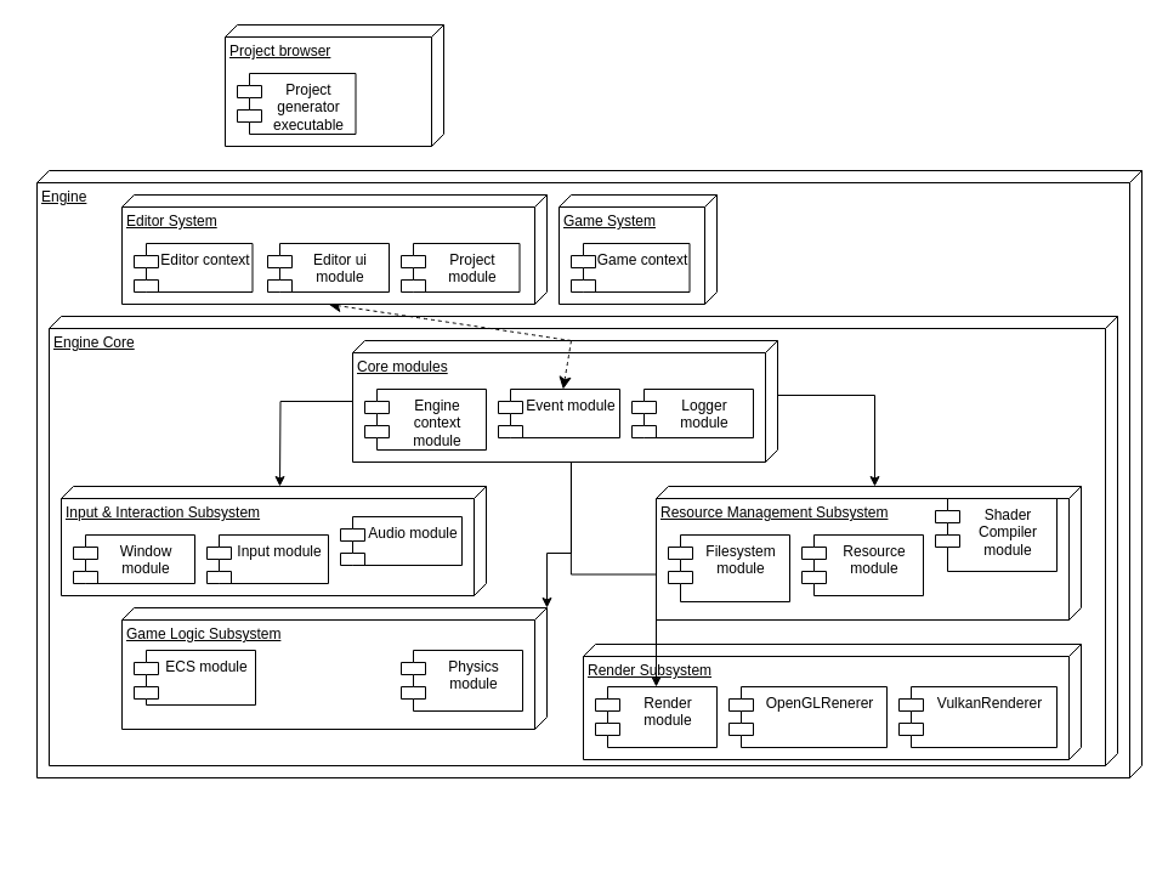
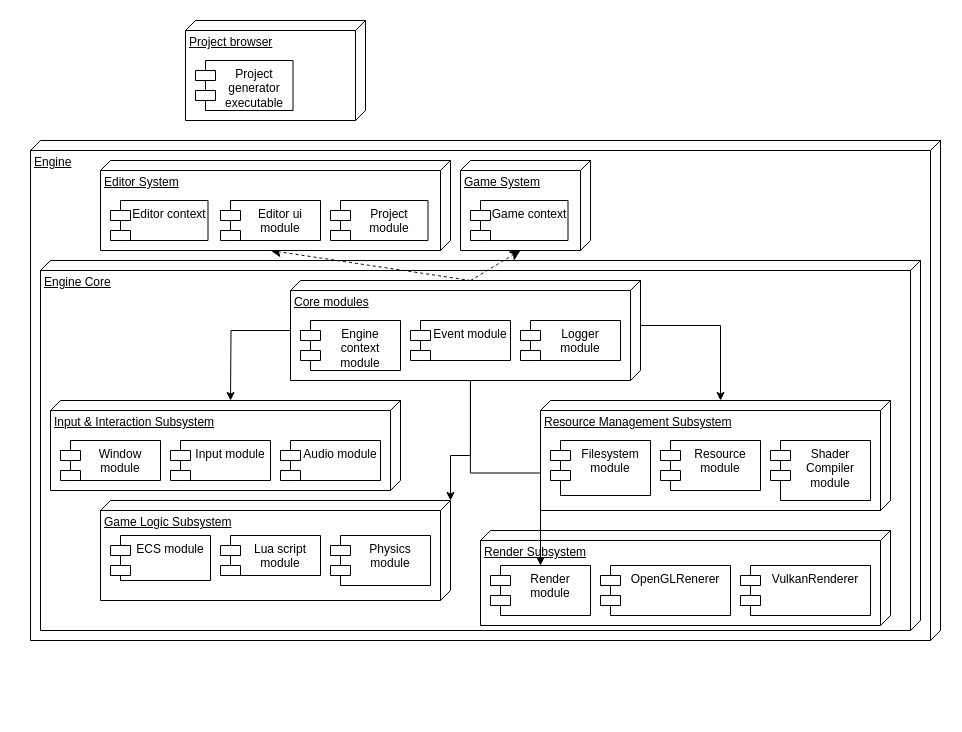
  <mxCell id="0" />
  <mxCell id="1" parent="0" />
  <mxCell id="2" value="Engine" style="verticalAlign=top;align=left;spacingTop=8;spacingLeft=2;spacingRight=12;shape=cube;size=10;direction=south;fontStyle=4;html=1;whiteSpace=wrap;movable=1;resizable=1;rotatable=1;deletable=1;editable=1;locked=0;connectable=1;" parent="1" vertex="1"><mxGeometry x="30" y="140" width="910" height="500" as="geometry" /></mxCell>
  <mxCell id="3" value="" style="group" parent="1" vertex="1" connectable="0"><mxGeometry x="20" y="230" width="910" height="480" as="geometry" /></mxCell>
  <mxCell id="4" value="Engine Core" style="verticalAlign=top;align=left;spacingTop=8;spacingLeft=2;spacingRight=12;shape=cube;size=10;direction=south;fontStyle=4;html=1;whiteSpace=wrap;movable=1;resizable=1;rotatable=1;deletable=1;editable=1;locked=0;connectable=1;" parent="3" vertex="1"><mxGeometry x="20" y="30" width="880" height="370" as="geometry" /></mxCell>
  <mxCell id="5" value="" style="group" parent="3" vertex="1" connectable="0"><mxGeometry x="520" y="170" width="350" height="110" as="geometry" /></mxCell>
  <mxCell id="6" value="Resource Management Subsystem" style="verticalAlign=top;align=left;spacingTop=8;spacingLeft=2;spacingRight=12;shape=cube;size=10;direction=south;fontStyle=4;html=1;whiteSpace=wrap;movable=1;resizable=1;rotatable=1;deletable=1;editable=1;locked=0;connectable=1;" parent="5" vertex="1"><mxGeometry width="350" height="110" as="geometry" /></mxCell>
  <mxCell id="7" value="Filesystem module&lt;div&gt;&lt;br&gt;&lt;/div&gt;" style="shape=module;align=left;spacingLeft=20;align=center;verticalAlign=top;whiteSpace=wrap;html=1;" parent="5" vertex="1"><mxGeometry x="10" y="40" width="100" height="55" as="geometry" /></mxCell>
- <mxCell id="8" value="Shader Compiler module" style="shape=module;align=left;spacingLeft=20;align=center;verticalAlign=top;whiteSpace=wrap;html=1;" parent="5" vertex="1"><mxGeometry x="230" y="10" width="100" height="60" as="geometry" /></mxCell>
+ <mxCell id="8" value="Shader Compiler module" style="shape=module;align=left;spacingLeft=20;align=center;verticalAlign=top;whiteSpace=wrap;html=1;" parent="5" vertex="1"><mxGeometry x="230" y="40" width="100" height="60" as="geometry" /></mxCell>
  <mxCell id="9" value="Resource module" style="shape=module;align=left;spacingLeft=20;align=center;verticalAlign=top;whiteSpace=wrap;html=1;" parent="5" vertex="1"><mxGeometry x="120" y="40" width="100" height="50" as="geometry" /></mxCell>
  <mxCell id="10" value="" style="group" parent="3" vertex="1" connectable="0"><mxGeometry x="460" y="300" width="410" height="95" as="geometry" /></mxCell>
  <mxCell id="11" value="Render Subsystem" style="verticalAlign=top;align=left;spacingTop=8;spacingLeft=2;spacingRight=12;shape=cube;size=10;direction=south;fontStyle=4;html=1;whiteSpace=wrap;movable=1;resizable=1;rotatable=1;deletable=1;editable=1;locked=0;connectable=1;" parent="10" vertex="1"><mxGeometry width="410" height="95" as="geometry" /></mxCell>
  <mxCell id="12" value="Render module" style="shape=module;align=left;spacingLeft=20;align=center;verticalAlign=top;whiteSpace=wrap;html=1;" parent="10" vertex="1"><mxGeometry x="10" y="35" width="100" height="50" as="geometry" /></mxCell>
  <mxCell id="13" value="VulkanRenderer" style="shape=module;align=left;spacingLeft=20;align=center;verticalAlign=top;whiteSpace=wrap;html=1;" parent="10" vertex="1"><mxGeometry x="260" y="35" width="130" height="50" as="geometry" /></mxCell>
  <mxCell id="14" value="OpenGLRenerer" style="shape=module;align=left;spacingLeft=20;align=center;verticalAlign=top;whiteSpace=wrap;html=1;" parent="10" vertex="1"><mxGeometry x="120" y="35" width="130" height="50" as="geometry" /></mxCell>
  <mxCell id="15" value="" style="group" parent="3" vertex="1" connectable="0"><mxGeometry x="30" y="170" width="350" height="100" as="geometry" /></mxCell>
  <mxCell id="16" value="Input &amp;amp; Interaction Subsystem" style="verticalAlign=top;align=left;spacingTop=8;spacingLeft=2;spacingRight=12;shape=cube;size=10;direction=south;fontStyle=4;html=1;whiteSpace=wrap;movable=1;resizable=1;rotatable=1;deletable=1;editable=1;locked=0;connectable=1;" parent="15" vertex="1"><mxGeometry width="350" height="90" as="geometry" /></mxCell>
  <mxCell id="17" value="Input module" style="shape=module;align=left;spacingLeft=20;align=center;verticalAlign=top;whiteSpace=wrap;html=1;" parent="15" vertex="1"><mxGeometry x="120" y="40" width="100" height="40" as="geometry" /></mxCell>
- <mxCell id="18" value="Audio module" style="shape=module;align=left;spacingLeft=20;align=center;verticalAlign=top;whiteSpace=wrap;html=1;" parent="15" vertex="1"><mxGeometry x="230" y="25" width="100" height="40" as="geometry" /></mxCell>
+ <mxCell id="18" value="Audio module" style="shape=module;align=left;spacingLeft=20;align=center;verticalAlign=top;whiteSpace=wrap;html=1;" parent="15" vertex="1"><mxGeometry x="230" y="40" width="100" height="40" as="geometry" /></mxCell>
  <mxCell id="19" value="Window module" style="shape=module;align=left;spacingLeft=20;align=center;verticalAlign=top;whiteSpace=wrap;html=1;" parent="15" vertex="1"><mxGeometry x="10" y="40" width="100" height="40" as="geometry" /></mxCell>
  <mxCell id="20" style="edgeStyle=orthogonalEdgeStyle;rounded=0;orthogonalLoop=1;jettySize=auto;html=1;exitX=0.5;exitY=1;exitDx=0;exitDy=0;" parent="15" source="19" target="19" edge="1"><mxGeometry relative="1" as="geometry" /></mxCell>
  <mxCell id="21" value="" style="group" parent="3" vertex="1" connectable="0"><mxGeometry x="80" y="270" width="350" height="110" as="geometry" /></mxCell>
  <mxCell id="22" value="Game Logic Subsystem" style="verticalAlign=top;align=left;spacingTop=8;spacingLeft=2;spacingRight=12;shape=cube;size=10;direction=south;fontStyle=4;html=1;whiteSpace=wrap;movable=1;resizable=1;rotatable=1;deletable=1;editable=1;locked=0;connectable=1;" parent="21" vertex="1"><mxGeometry width="350" height="100" as="geometry" /></mxCell>
  <mxCell id="23" value="ECS module" style="shape=module;align=left;spacingLeft=20;align=center;verticalAlign=top;whiteSpace=wrap;html=1;" parent="21" vertex="1"><mxGeometry x="10" y="35" width="100" height="45" as="geometry" /></mxCell>
+ <mxCell id="24" value="Lua script module" style="shape=module;align=left;spacingLeft=20;align=center;verticalAlign=top;whiteSpace=wrap;html=1;" parent="21" vertex="1"><mxGeometry x="120" y="35" width="100" height="40" as="geometry" /></mxCell>
  <mxCell id="25" value="Physics module" style="shape=module;align=left;spacingLeft=20;align=center;verticalAlign=top;whiteSpace=wrap;html=1;" parent="21" vertex="1"><mxGeometry x="230" y="35" width="100" height="50" as="geometry" /></mxCell>
  <mxCell id="26" value="" style="group" parent="3" vertex="1" connectable="0"><mxGeometry x="270" y="50" width="350" height="100" as="geometry" /></mxCell>
  <mxCell id="27" style="edgeStyle=orthogonalEdgeStyle;rounded=0;orthogonalLoop=1;jettySize=auto;html=1;" parent="26" source="28" edge="1"><mxGeometry relative="1" as="geometry"><mxPoint x="-60.0" y="120" as="targetPoint" /></mxGeometry></mxCell>
  <mxCell id="28" value="Core modules" style="verticalAlign=top;align=left;spacingTop=8;spacingLeft=2;spacingRight=12;shape=cube;size=10;direction=south;fontStyle=4;html=1;whiteSpace=wrap;movable=1;resizable=1;rotatable=1;deletable=1;editable=1;locked=0;connectable=1;" parent="26" vertex="1"><mxGeometry width="350" height="100" as="geometry" /></mxCell>
  <mxCell id="29" value="Logger module" style="shape=module;align=left;spacingLeft=20;align=center;verticalAlign=top;whiteSpace=wrap;html=1;" parent="26" vertex="1"><mxGeometry x="230" y="40" width="100" height="40" as="geometry" /></mxCell>
  <mxCell id="30" value="Engine context module" style="shape=module;align=left;spacingLeft=20;align=center;verticalAlign=top;whiteSpace=wrap;html=1;" parent="26" vertex="1"><mxGeometry x="10" y="40" width="100" height="50" as="geometry" /></mxCell>
  <mxCell id="31" value="Event module" style="shape=module;align=left;spacingLeft=20;align=center;verticalAlign=top;whiteSpace=wrap;html=1;" parent="26" vertex="1"><mxGeometry x="120" y="40" width="100" height="40" as="geometry" /></mxCell>
  <mxCell id="32" style="edgeStyle=orthogonalEdgeStyle;rounded=0;orthogonalLoop=1;jettySize=auto;html=1;entryX=0;entryY=0;entryDx=0;entryDy=170;entryPerimeter=0;exitX=0;exitY=0;exitDx=45;exitDy=0;exitPerimeter=0;" parent="3" source="28" target="6" edge="1"><mxGeometry relative="1" as="geometry" /></mxCell>
  <mxCell id="33" style="edgeStyle=orthogonalEdgeStyle;rounded=0;orthogonalLoop=1;jettySize=auto;html=1;entryX=0;entryY=0;entryDx=0;entryDy=0;entryPerimeter=0;" parent="3" source="28" target="22" edge="1"><mxGeometry relative="1" as="geometry"><Array as="points"><mxPoint x="450" y="225" /><mxPoint x="430" y="225" /></Array></mxGeometry></mxCell>
  <mxCell id="34" style="edgeStyle=orthogonalEdgeStyle;rounded=0;orthogonalLoop=1;jettySize=auto;html=1;exitX=1;exitY=0.486;exitDx=0;exitDy=0;exitPerimeter=0;" parent="3" source="28" target="12" edge="1"><mxGeometry relative="1" as="geometry" /></mxCell>
  <mxCell id="35" style="edgeStyle=none;curved=1;rounded=0;orthogonalLoop=1;jettySize=auto;html=1;entryX=0;entryY=0;entryDx=90;entryDy=180;entryPerimeter=0;fontSize=12;startSize=8;endSize=8;dashed=1;exitX=0;exitY=0;exitDx=0;exitDy=170;exitPerimeter=0;" edge="1" parent="1" source="28" target="38"><mxGeometry relative="1" as="geometry"><mxPoint x="300" y="330" as="sourcePoint" /></mxGeometry></mxCell>
- <mxCell id="36" style="edgeStyle=none;curved=1;rounded=0;orthogonalLoop=1;jettySize=auto;html=1;exitX=0;exitY=0;exitDx=0;exitDy=170;exitPerimeter=0;fontSize=12;startSize=8;endSize=8;dashed=1;" edge="1" parent="1" source="28" target="31"><mxGeometry relative="1" as="geometry"><mxPoint x="480" y="290" as="sourcePoint" /><mxPoint x="530" y="230" as="targetPoint" /></mxGeometry></mxCell>
+ <mxCell id="36" style="edgeStyle=none;curved=1;rounded=0;orthogonalLoop=1;jettySize=auto;html=1;exitX=0;exitY=0;exitDx=0;exitDy=170;exitPerimeter=0;fontSize=12;startSize=8;endSize=8;dashed=1;entryX=0;entryY=0;entryDx=90;entryDy=70;entryPerimeter=0;" edge="1" parent="1" source="28" target="43"><mxGeometry relative="1" as="geometry"><mxPoint x="480" y="290" as="sourcePoint" /><mxPoint x="530" y="230" as="targetPoint" /></mxGeometry></mxCell>
  <mxCell id="37" value="" style="group" vertex="1" connectable="0" parent="1"><mxGeometry x="100" y="140" width="350" height="90" as="geometry" /></mxCell>
  <mxCell id="38" value="Editor System" style="verticalAlign=top;align=left;spacingTop=8;spacingLeft=2;spacingRight=12;shape=cube;size=10;direction=south;fontStyle=4;html=1;whiteSpace=wrap;" parent="37" vertex="1"><mxGeometry y="20" width="350" height="90" as="geometry" /></mxCell>
  <mxCell id="39" value="Project module" style="shape=module;align=left;spacingLeft=20;align=center;verticalAlign=top;whiteSpace=wrap;html=1;" parent="37" vertex="1"><mxGeometry x="230" y="60" width="97.5" height="40" as="geometry" /></mxCell>
  <mxCell id="40" value="Editor context" style="shape=module;align=left;spacingLeft=20;align=center;verticalAlign=top;whiteSpace=wrap;html=1;" vertex="1" parent="37"><mxGeometry x="10" y="60" width="97.5" height="40" as="geometry" /></mxCell>
  <mxCell id="41" value="Editor ui module" style="shape=module;align=left;spacingLeft=20;align=center;verticalAlign=top;whiteSpace=wrap;html=1;" parent="37" vertex="1"><mxGeometry x="120" y="60" width="100" height="40" as="geometry" /></mxCell>
  <mxCell id="42" value="" style="group" vertex="1" connectable="0" parent="1"><mxGeometry x="460" y="160" width="130" height="90" as="geometry" /></mxCell>
  <mxCell id="43" value="Game System" style="verticalAlign=top;align=left;spacingTop=8;spacingLeft=2;spacingRight=12;shape=cube;size=10;direction=south;fontStyle=4;html=1;whiteSpace=wrap;" parent="42" vertex="1"><mxGeometry width="130" height="90" as="geometry" /></mxCell>
  <mxCell id="44" value="Game context" style="shape=module;align=left;spacingLeft=20;align=center;verticalAlign=top;whiteSpace=wrap;html=1;" vertex="1" parent="42"><mxGeometry x="10" y="40" width="97.5" height="40" as="geometry" /></mxCell>
  <mxCell id="45" value="" style="group" vertex="1" connectable="0" parent="1"><mxGeometry x="185" y="20" width="180" height="100" as="geometry" /></mxCell>
  <mxCell id="46" value="Project browser" style="verticalAlign=top;align=left;spacingTop=8;spacingLeft=2;spacingRight=12;shape=cube;size=10;direction=south;fontStyle=4;html=1;whiteSpace=wrap;" vertex="1" parent="45"><mxGeometry width="180" height="100" as="geometry" /></mxCell>
  <mxCell id="47" value="Project generator executable" style="shape=module;align=left;spacingLeft=20;align=center;verticalAlign=top;whiteSpace=wrap;html=1;" vertex="1" parent="45"><mxGeometry x="10" y="40" width="97.5" height="50" as="geometry" /></mxCell>
